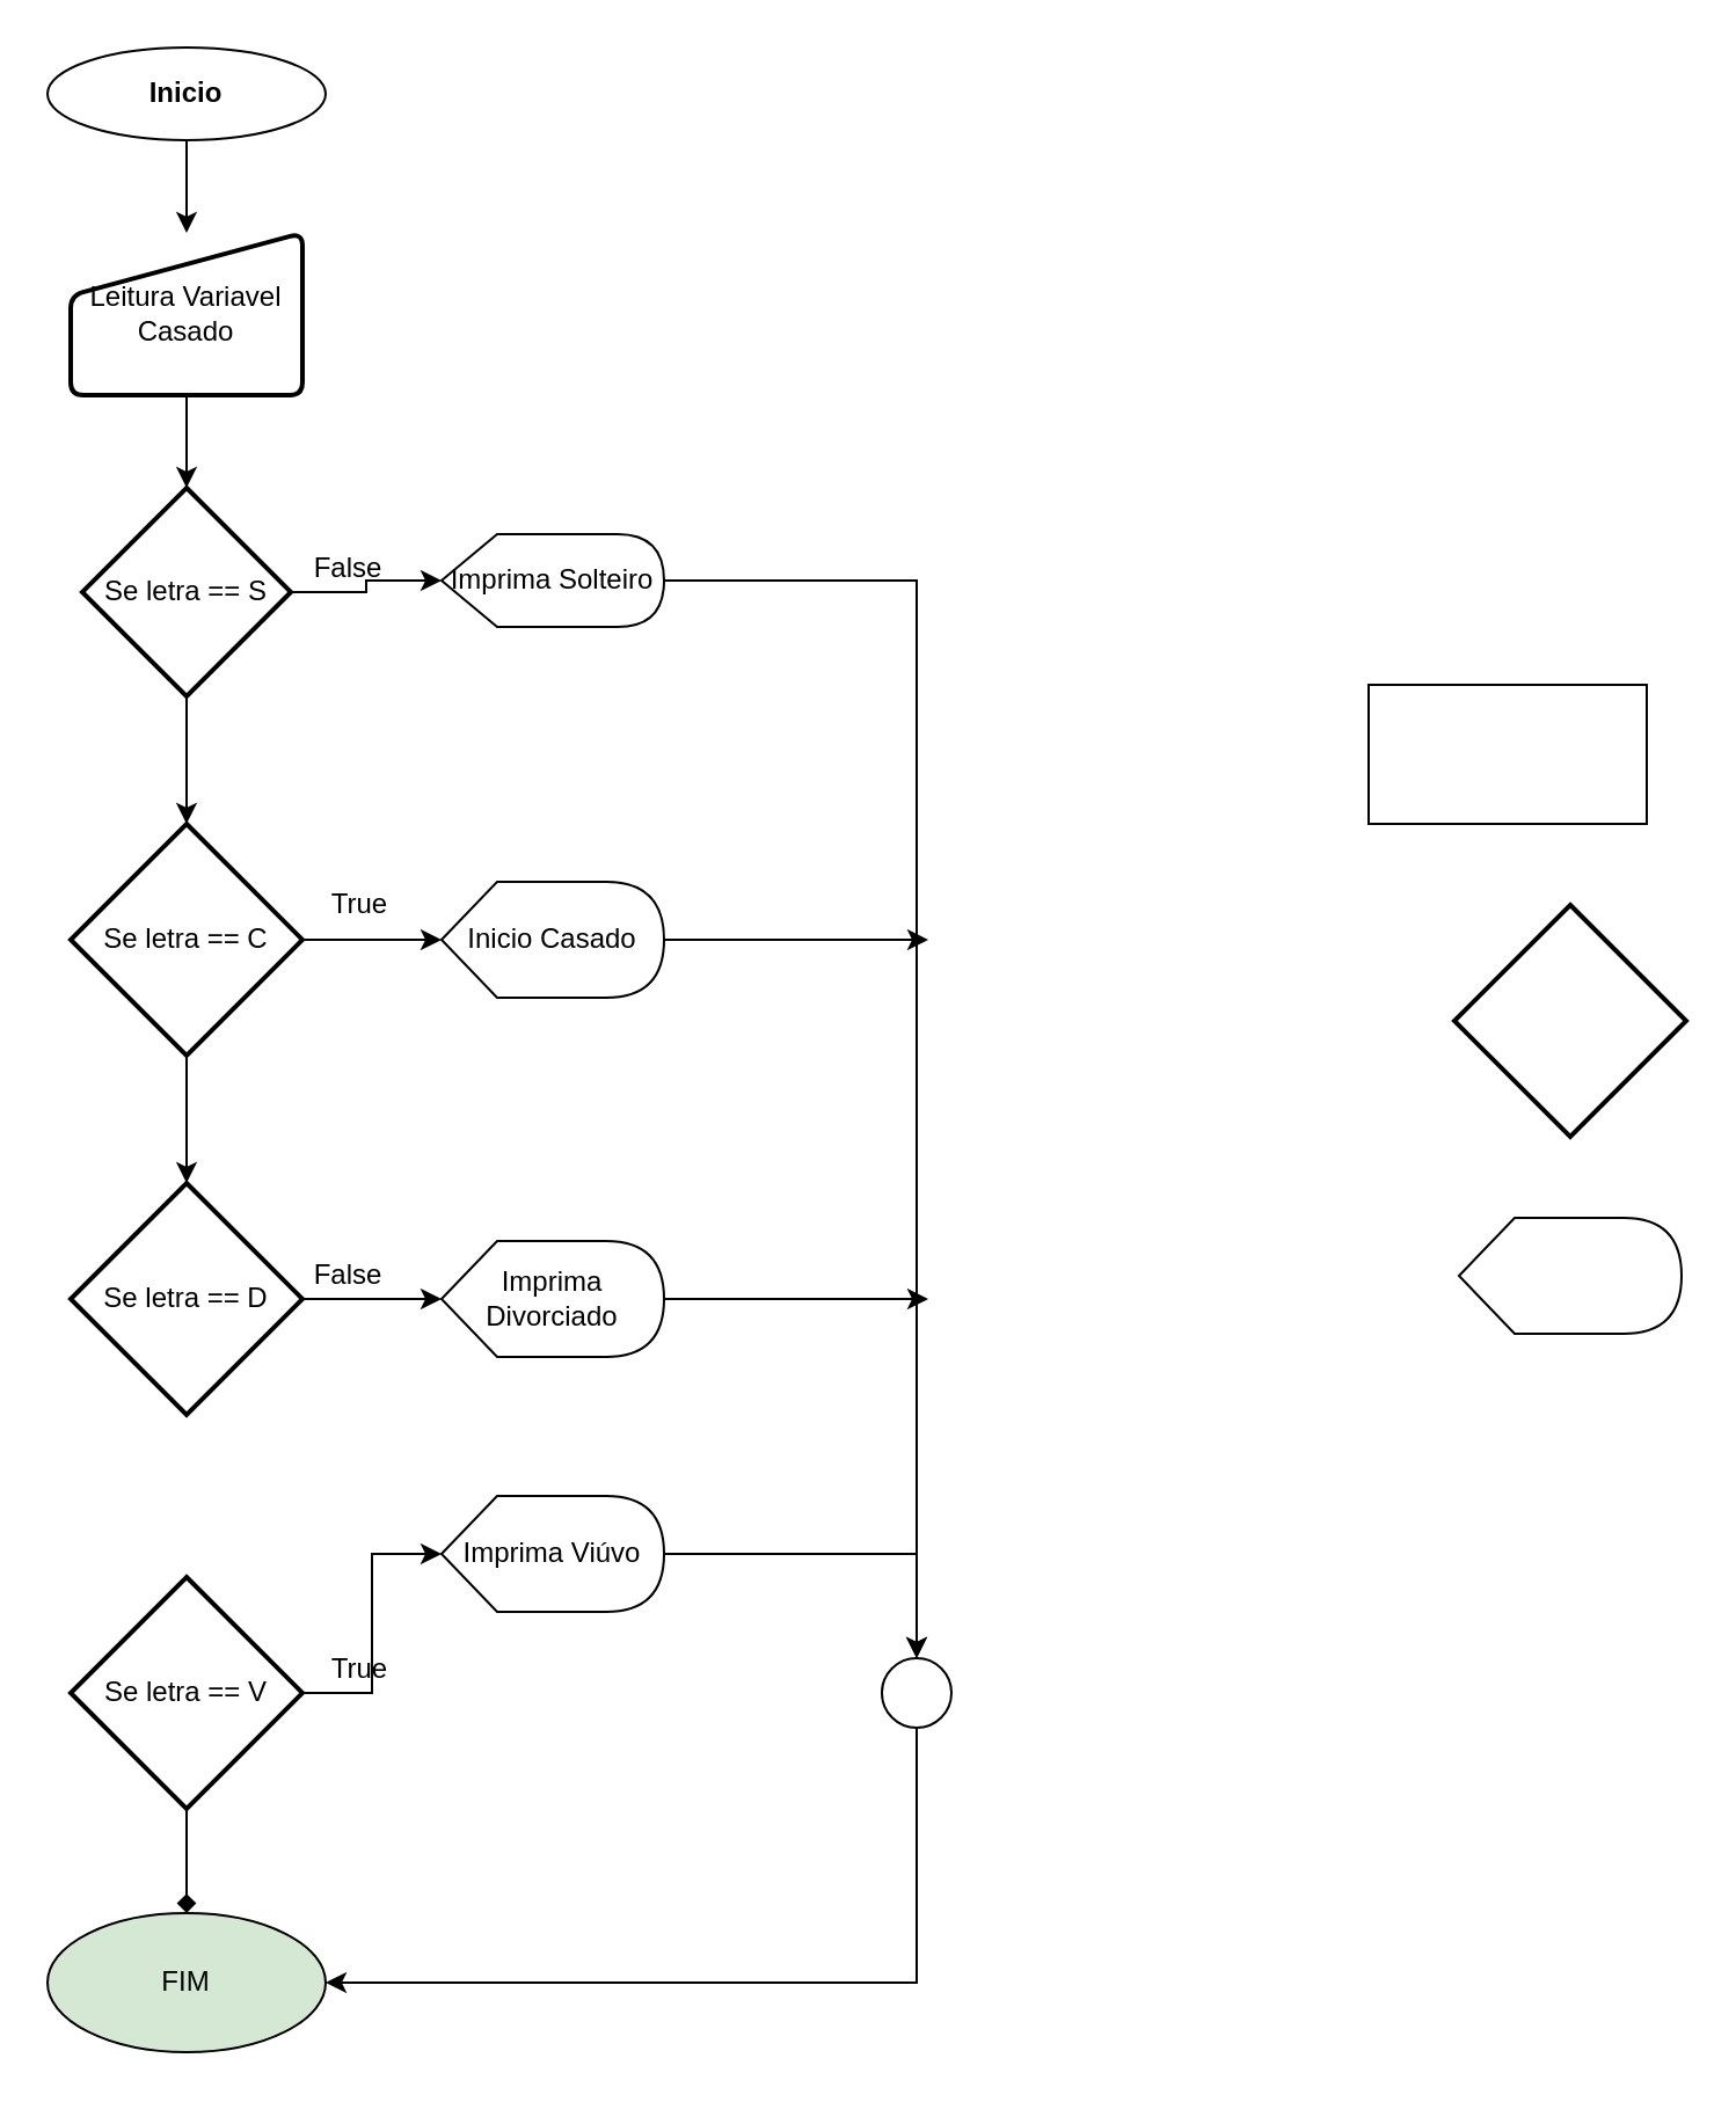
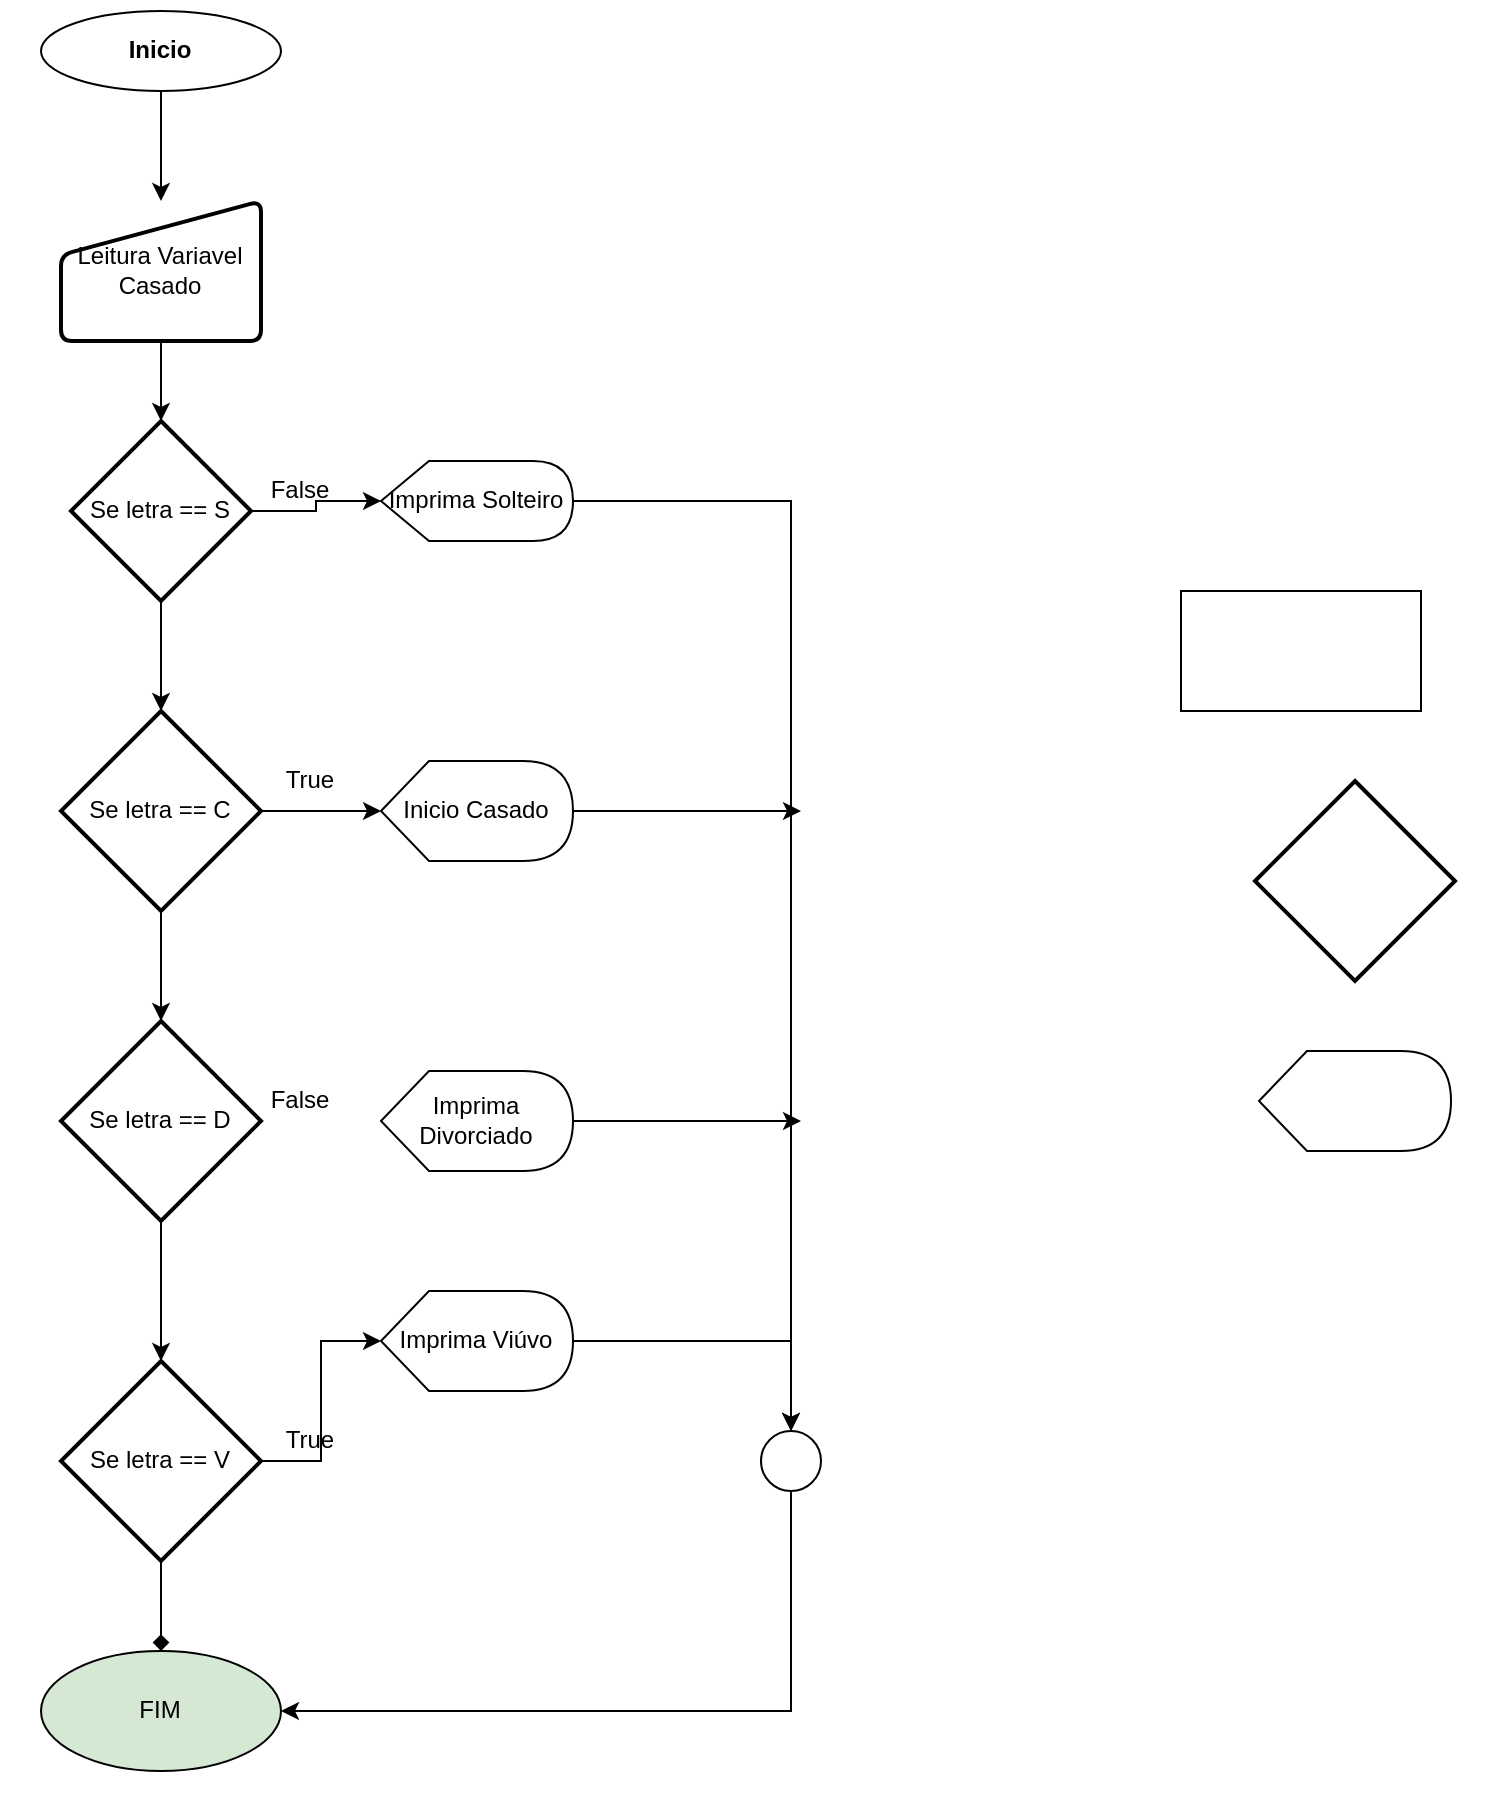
  <mxCell id="0" />
  <mxCell id="1" parent="0" />
  <mxCell id="2" value="" style="edgeStyle=orthogonalEdgeStyle;rounded=0;orthogonalLoop=1;jettySize=auto;html=1;" parent="1" source="3" target="6" edge="1"><mxGeometry relative="1" as="geometry" /></mxCell>
- <mxCell id="3" value="Inicio" style="ellipse;whiteSpace=wrap;html=1;fontStyle=1" parent="1" vertex="1"><mxGeometry x="20" y="20" width="120" height="40" as="geometry" /></mxCell>
+ <mxCell id="3" value="Inicio" style="ellipse;whiteSpace=wrap;html=1;fontStyle=1" parent="1" vertex="1"><mxGeometry x="20" y="5" width="120" height="40" as="geometry" /></mxCell>
  <mxCell id="4" value="FIM" style="ellipse;whiteSpace=wrap;html=1;fillColor=#d5e8d4;" parent="1" vertex="1"><mxGeometry x="20" y="825" width="120" height="60" as="geometry" /></mxCell>
  <mxCell id="5" value="" style="edgeStyle=orthogonalEdgeStyle;rounded=0;orthogonalLoop=1;jettySize=auto;html=1;" parent="1" source="6" target="16" edge="1"><mxGeometry relative="1" as="geometry" /></mxCell>
  <mxCell id="6" value="Leitura Variavel Casado" style="html=1;strokeWidth=2;shape=manualInput;whiteSpace=wrap;rounded=1;size=27;arcSize=11;" parent="1" vertex="1"><mxGeometry x="30" y="100" width="100" height="70" as="geometry" /></mxCell>
  <mxCell id="7" value="" style="rounded=0;whiteSpace=wrap;html=1;" parent="1" vertex="1"><mxGeometry x="590" y="295" width="120" height="60" as="geometry" /></mxCell>
  <mxCell id="8" value="" style="shape=display;whiteSpace=wrap;html=1;" parent="1" vertex="1"><mxGeometry x="629" y="525" width="96" height="50" as="geometry" /></mxCell>
- <mxCell id="9" value="" style="edgeStyle=orthogonalEdgeStyle;rounded=0;orthogonalLoop=1;jettySize=auto;html=1;" parent="1" source="11" target="29" edge="1"><mxGeometry relative="1" as="geometry" /></mxCell>
+ <mxCell id="10" value="" style="edgeStyle=orthogonalEdgeStyle;rounded=0;orthogonalLoop=1;jettySize=auto;html=1;" parent="1" source="11" target="26" edge="1"><mxGeometry relative="1" as="geometry" /></mxCell>
  <mxCell id="11" value="Se letra == D" style="strokeWidth=2;html=1;shape=mxgraph.flowchart.decision;whiteSpace=wrap;" parent="1" vertex="1"><mxGeometry x="30" y="510" width="100" height="100" as="geometry" /></mxCell>
  <mxCell id="12" style="edgeStyle=orthogonalEdgeStyle;rounded=0;orthogonalLoop=1;jettySize=auto;html=1;exitX=0.5;exitY=1;exitDx=0;exitDy=0;entryX=1;entryY=0.5;entryDx=0;entryDy=0;" edge="1" parent="1" source="13" target="4"><mxGeometry relative="1" as="geometry" /></mxCell>
  <mxCell id="13" value="" style="ellipse;whiteSpace=wrap;html=1;aspect=fixed;" parent="1" vertex="1"><mxGeometry x="380" y="715" width="30" height="30" as="geometry" /></mxCell>
  <mxCell id="14" value="" style="edgeStyle=orthogonalEdgeStyle;rounded=0;orthogonalLoop=1;jettySize=auto;html=1;" parent="1" source="16" target="18" edge="1"><mxGeometry relative="1" as="geometry" /></mxCell>
  <mxCell id="15" value="" style="edgeStyle=orthogonalEdgeStyle;rounded=0;orthogonalLoop=1;jettySize=auto;html=1;" parent="1" source="16" target="21" edge="1"><mxGeometry relative="1" as="geometry" /></mxCell>
  <mxCell id="16" value="Se letra == S" style="strokeWidth=2;html=1;shape=mxgraph.flowchart.decision;whiteSpace=wrap;" parent="1" vertex="1"><mxGeometry x="35" y="210" width="90" height="90" as="geometry" /></mxCell>
  <mxCell id="17" style="edgeStyle=orthogonalEdgeStyle;rounded=0;orthogonalLoop=1;jettySize=auto;html=1;entryX=0.5;entryY=0;entryDx=0;entryDy=0;" edge="1" parent="1" source="18" target="13"><mxGeometry relative="1" as="geometry" /></mxCell>
  <mxCell id="18" value="Imprima Solteiro" style="shape=display;whiteSpace=wrap;html=1;" parent="1" vertex="1"><mxGeometry x="190" y="230" width="96" height="40" as="geometry" /></mxCell>
  <mxCell id="19" value="" style="edgeStyle=orthogonalEdgeStyle;rounded=0;orthogonalLoop=1;jettySize=auto;html=1;" parent="1" source="21" target="23" edge="1"><mxGeometry relative="1" as="geometry" /></mxCell>
  <mxCell id="20" value="" style="edgeStyle=orthogonalEdgeStyle;rounded=0;orthogonalLoop=1;jettySize=auto;html=1;" parent="1" source="21" target="11" edge="1"><mxGeometry relative="1" as="geometry" /></mxCell>
  <mxCell id="21" value="Se letra == C" style="strokeWidth=2;html=1;shape=mxgraph.flowchart.decision;whiteSpace=wrap;" parent="1" vertex="1"><mxGeometry x="30" y="355" width="100" height="100" as="geometry" /></mxCell>
  <mxCell id="22" style="edgeStyle=orthogonalEdgeStyle;rounded=0;orthogonalLoop=1;jettySize=auto;html=1;" edge="1" parent="1" source="23"><mxGeometry relative="1" as="geometry"><mxPoint x="400" y="405" as="targetPoint" /></mxGeometry></mxCell>
  <mxCell id="23" value="Inicio Casado" style="shape=display;whiteSpace=wrap;html=1;" parent="1" vertex="1"><mxGeometry x="190" y="380" width="96" height="50" as="geometry" /></mxCell>
  <mxCell id="24" value="" style="edgeStyle=orthogonalEdgeStyle;rounded=0;orthogonalLoop=1;jettySize=auto;html=1;" parent="1" source="26" target="31" edge="1"><mxGeometry relative="1" as="geometry" /></mxCell>
  <mxCell id="25" value="" style="edgeStyle=orthogonalEdgeStyle;rounded=0;orthogonalLoop=1;jettySize=auto;html=1;endArrow=diamond;" edge="1" parent="1" source="26" target="4"><mxGeometry relative="1" as="geometry" /></mxCell>
  <mxCell id="26" value="Se letra == V" style="strokeWidth=2;html=1;shape=mxgraph.flowchart.decision;whiteSpace=wrap;" parent="1" vertex="1"><mxGeometry x="30" y="680" width="100" height="100" as="geometry" /></mxCell>
  <mxCell id="27" value="" style="strokeWidth=2;html=1;shape=mxgraph.flowchart.decision;whiteSpace=wrap;" parent="1" vertex="1"><mxGeometry x="627" y="390" width="100" height="100" as="geometry" /></mxCell>
  <mxCell id="28" style="edgeStyle=orthogonalEdgeStyle;rounded=0;orthogonalLoop=1;jettySize=auto;html=1;" edge="1" parent="1" source="29"><mxGeometry relative="1" as="geometry"><mxPoint x="400" y="560" as="targetPoint" /></mxGeometry></mxCell>
  <mxCell id="29" value="Imprima Divorciado" style="shape=display;whiteSpace=wrap;html=1;" parent="1" vertex="1"><mxGeometry x="190" y="535" width="96" height="50" as="geometry" /></mxCell>
  <mxCell id="30" value="" style="edgeStyle=orthogonalEdgeStyle;rounded=0;orthogonalLoop=1;jettySize=auto;html=1;" edge="1" parent="1" source="31" target="13"><mxGeometry relative="1" as="geometry" /></mxCell>
  <mxCell id="31" value="Imprima Viúvo" style="shape=display;whiteSpace=wrap;html=1;" parent="1" vertex="1"><mxGeometry x="190" y="645" width="96" height="50" as="geometry" /></mxCell>
  <mxCell id="32" value="False" style="text;html=1;align=center;verticalAlign=middle;whiteSpace=wrap;rounded=0;" parent="1" vertex="1"><mxGeometry x="120" y="535" width="60" height="30" as="geometry" /></mxCell>
  <mxCell id="33" value="True" style="text;html=1;align=center;verticalAlign=middle;whiteSpace=wrap;rounded=0;" parent="1" vertex="1"><mxGeometry x="125" y="375" width="60" height="30" as="geometry" /></mxCell>
  <mxCell id="34" value="True" style="text;html=1;align=center;verticalAlign=middle;whiteSpace=wrap;rounded=0;" parent="1" vertex="1"><mxGeometry x="125" y="705" width="60" height="30" as="geometry" /></mxCell>
  <mxCell id="35" value="False" style="text;html=1;align=center;verticalAlign=middle;whiteSpace=wrap;rounded=0;" parent="1" vertex="1"><mxGeometry x="120" y="230" width="60" height="30" as="geometry" /></mxCell>
